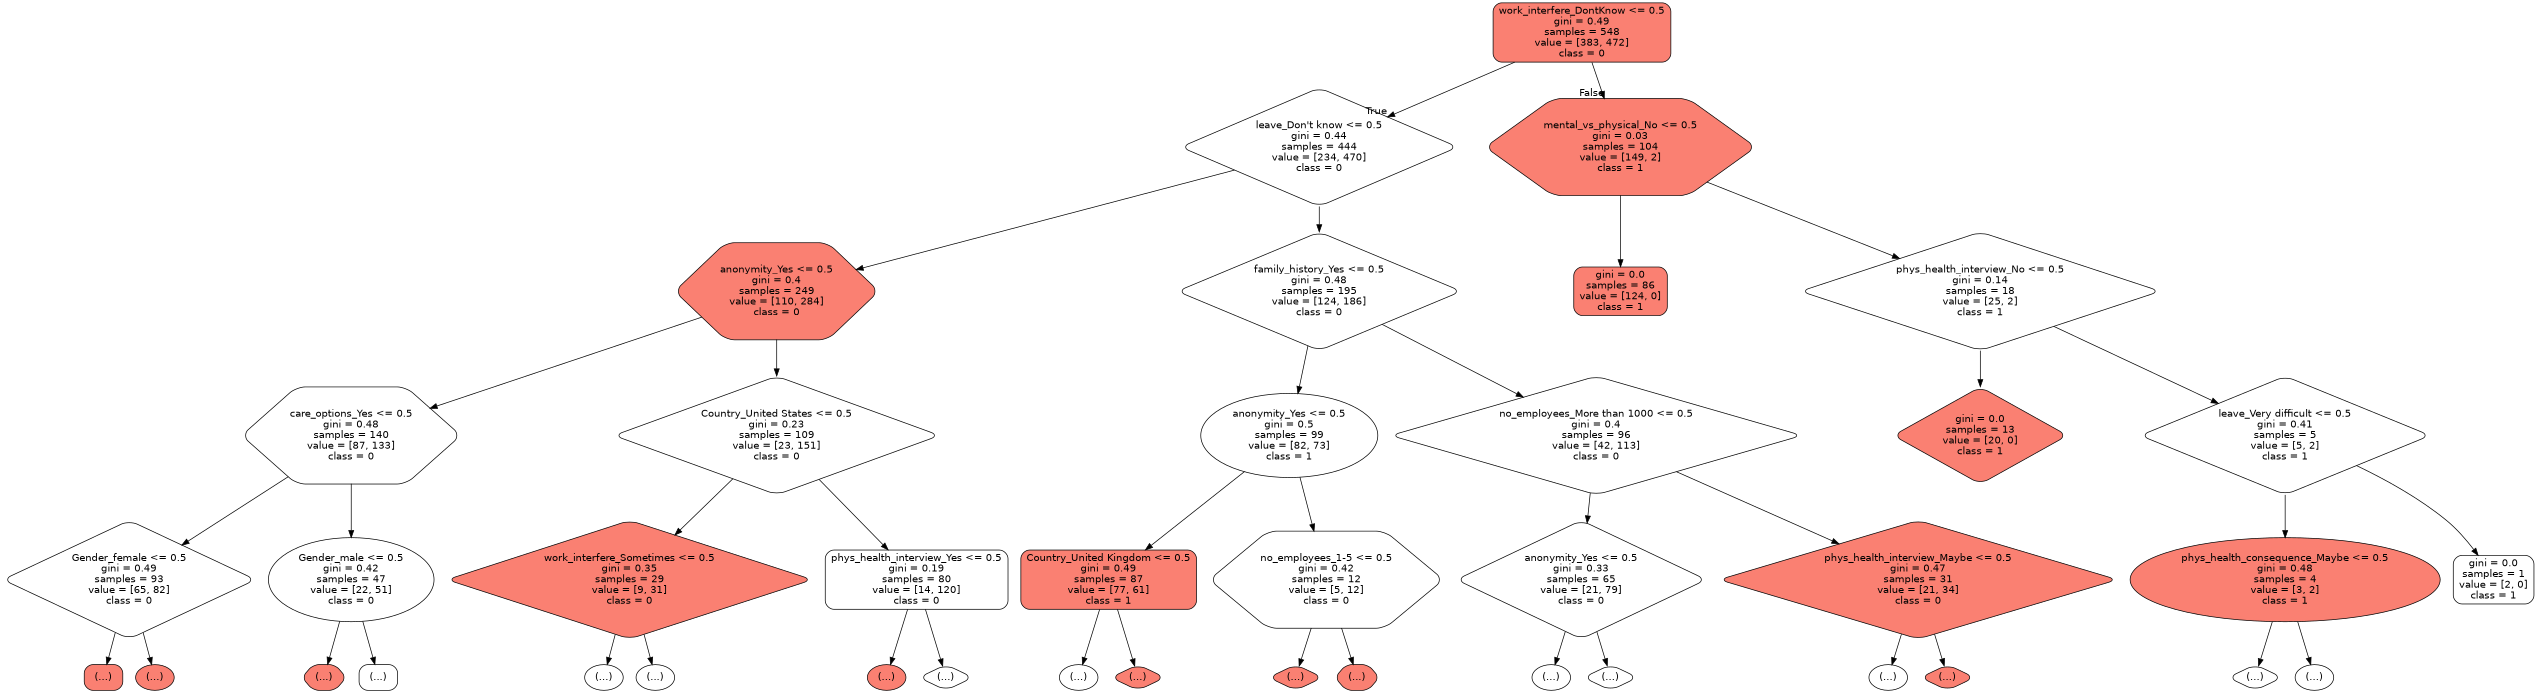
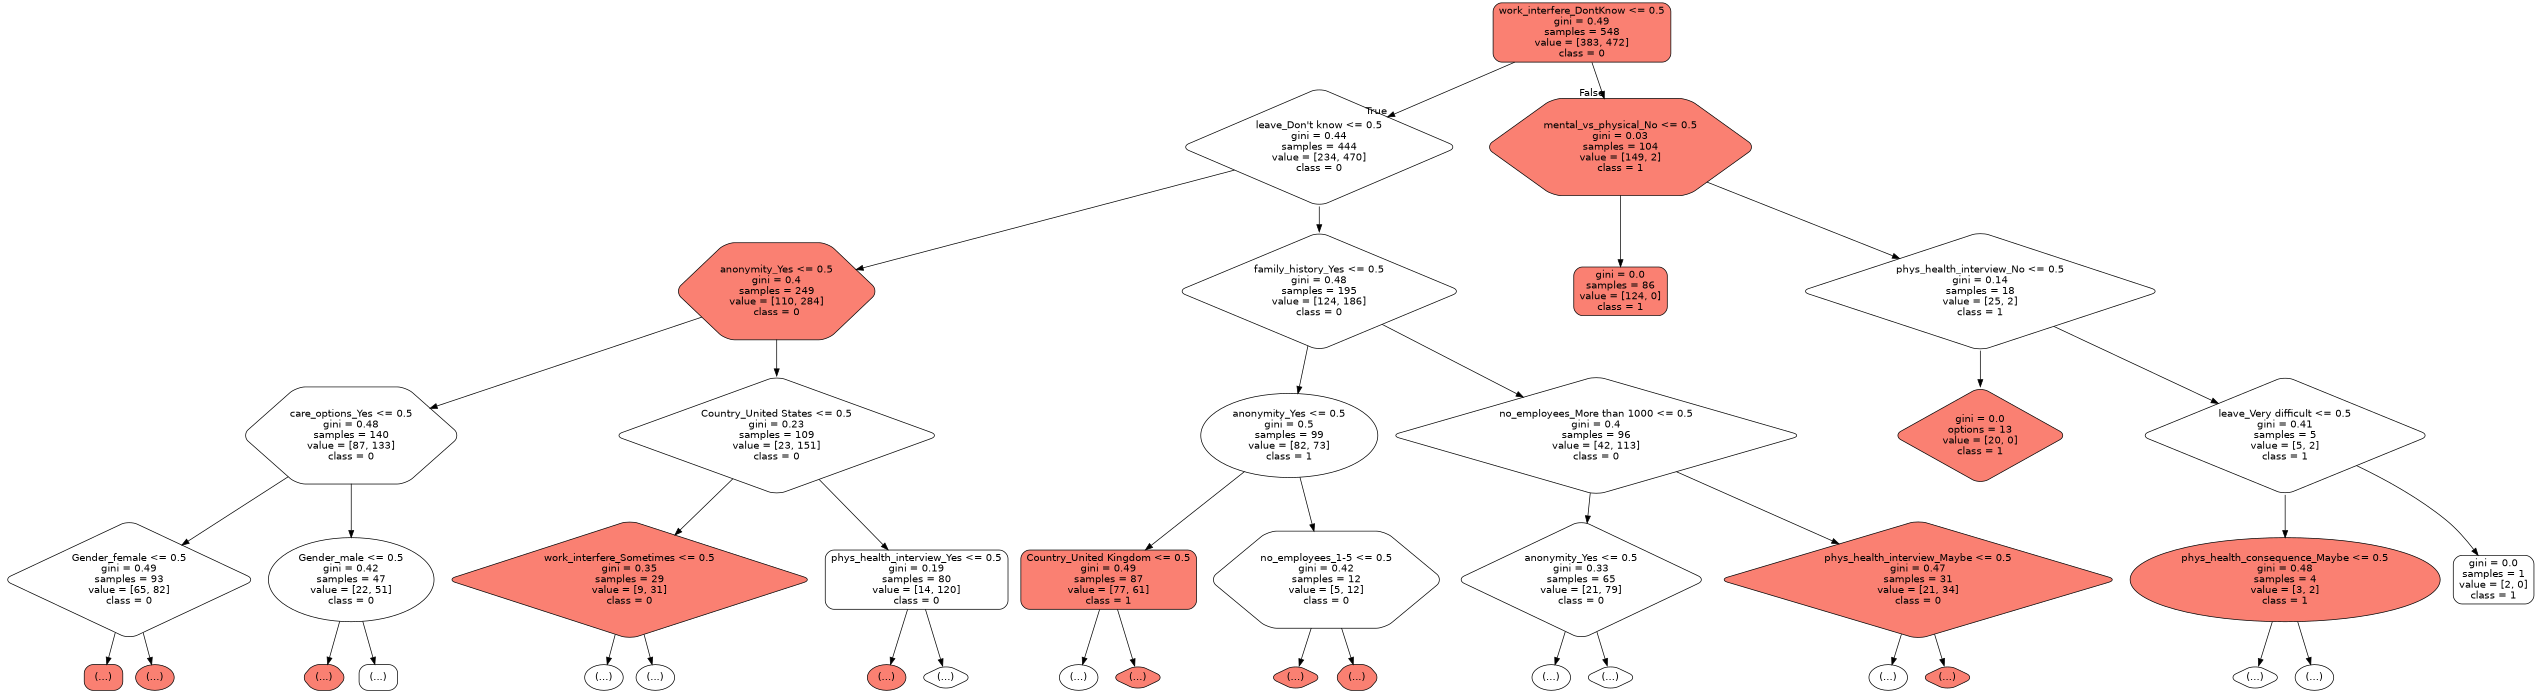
  digraph {
    node [color=black fillcolor=white fontname=helvetica shape=diamond style="filled, rounded"]
    edge [fontname=helvetica]
    n1 [fillcolor=salmon label="work_interfere_DontKnow <= 0.5\ngini = 0.49\nsamples = 548\nvalue = [383, 472]\nclass = 0" shape=box]
    n2 [label="leave_Don't know <= 0.5\ngini = 0.44\nsamples = 444\nvalue = [234, 470]\nclass = 0"]
    n3 [fillcolor=salmon label="mental_vs_physical_No <= 0.5\ngini = 0.03\nsamples = 104\nvalue = [149, 2]\nclass = 1" shape=hexagon]
    n4 [fillcolor=salmon label="anonymity_Yes <= 0.5\ngini = 0.4\nsamples = 249\nvalue = [110, 284]\nclass = 0" shape=hexagon]
    n5 [label="family_history_Yes <= 0.5\ngini = 0.48\nsamples = 195\nvalue = [124, 186]\nclass = 0"]
    n6 [label="care_options_Yes <= 0.5\ngini = 0.48\nsamples = 140\nvalue = [87, 133]\nclass = 0" shape=hexagon]
    n7 [label="Country_United States <= 0.5\ngini = 0.23\nsamples = 109\nvalue = [23, 151]\nclass = 0"]
    n8 [label="Gender_female <= 0.5\ngini = 0.49\nsamples = 93\nvalue = [65, 82]\nclass = 0"]
    n9 [label="Gender_male <= 0.5\ngini = 0.42\nsamples = 47\nvalue = [22, 51]\nclass = 0" shape=ellipse]
    n10 [fillcolor=salmon label="(...)" shape=box]
    n11 [fillcolor=salmon label="(...)" shape=ellipse]
    n12 [fillcolor=salmon label="(...)" shape=hexagon]
    n13 [label="(...)" shape=box]
    n14 [fillcolor=salmon label="work_interfere_Sometimes <= 0.5\ngini = 0.35\nsamples = 29\nvalue = [9, 31]\nclass = 0"]
    n15 [label="phys_health_interview_Yes <= 0.5\ngini = 0.19\nsamples = 80\nvalue = [14, 120]\nclass = 0" shape=box]
    n16 [label="(...)" shape=ellipse]
    n17 [label="(...)" shape=ellipse]
    n18 [fillcolor=salmon label="(...)" shape=ellipse]
    n19 [label="(...)"]
    n20 [label="anonymity_Yes <= 0.5\ngini = 0.5\nsamples = 99\nvalue = [82, 73]\nclass = 1" shape=ellipse]
    n21 [label="no_employees_More than 1000 <= 0.5\ngini = 0.4\nsamples = 96\nvalue = [42, 113]\nclass = 0"]
    n22 [fillcolor=salmon label="Country_United Kingdom <= 0.5\ngini = 0.49\nsamples = 87\nvalue = [77, 61]\nclass = 1" shape=box]
    n23 [label="no_employees_1-5 <= 0.5\ngini = 0.42\nsamples = 12\nvalue = [5, 12]\nclass = 0" shape=hexagon]
    n24 [label="(...)" shape=ellipse]
    n25 [fillcolor=salmon label="(...)"]
    n26 [fillcolor=salmon label="(...)"]
    n27 [fillcolor=salmon label="(...)" shape=hexagon]
    n28 [label="anonymity_Yes <= 0.5\ngini = 0.33\nsamples = 65\nvalue = [21, 79]\nclass = 0"]
    n29 [fillcolor=salmon label="phys_health_interview_Maybe <= 0.5\ngini = 0.47\nsamples = 31\nvalue = [21, 34]\nclass = 0"]
    n30 [label="(...)" shape=ellipse]
    n31 [label="(...)"]
    n32 [label="(...)" shape=ellipse]
    n33 [fillcolor=salmon label="(...)"]
    n34 [fillcolor=salmon label="gini = 0.0\nsamples = 86\nvalue = [124, 0]\nclass = 1" shape=box]
    n35 [label="phys_health_interview_No <= 0.5\ngini = 0.14\nsamples = 18\nvalue = [25, 2]\nclass = 1"]
-   n36 [fillcolor=salmon label="gini = 0.0\nsamples = 13\nvalue = [20, 0]\nclass = 1"]
+   n36 [fillcolor=salmon label="gini = 0.0\noptions = 13\nvalue = [20, 0]\nclass = 1"]
    n37 [label="leave_Very difficult <= 0.5\ngini = 0.41\nsamples = 5\nvalue = [5, 2]\nclass = 1"]
    n38 [fillcolor=salmon label="phys_health_consequence_Maybe <= 0.5\ngini = 0.48\nsamples = 4\nvalue = [3, 2]\nclass = 1" shape=ellipse]
    n39 [label="gini = 0.0\nsamples = 1\nvalue = [2, 0]\nclass = 1" shape=box]
    n40 [label="(...)"]
    n41 [label="(...)" shape=ellipse]
    n1 -> n2 [headlabel=True labelangle=45 labeldistance=2.5]
    n1 -> n3 [headlabel=False labelangle=-45 labeldistance=2.5]
    n2 -> n4
    n2 -> n5
    n3 -> n34
    n3 -> n35
    n4 -> n6
    n4 -> n7
    n5 -> n20
    n5 -> n21
    n6 -> n8
    n6 -> n9
    n7 -> n14
    n7 -> n15
    n8 -> n10
    n8 -> n11
    n9 -> n12
    n9 -> n13
    n14 -> n16
    n14 -> n17
    n15 -> n18
    n15 -> n19
    n20 -> n22
    n20 -> n23
    n21 -> n28
    n21 -> n29
    n22 -> n24
    n22 -> n25
    n23 -> n26
    n23 -> n27
    n28 -> n30
    n28 -> n31
    n29 -> n32
    n29 -> n33
    n35 -> n36
    n35 -> n37
    n37 -> n38
    n37 -> n39
    n38 -> n40
    n38 -> n41
  }
